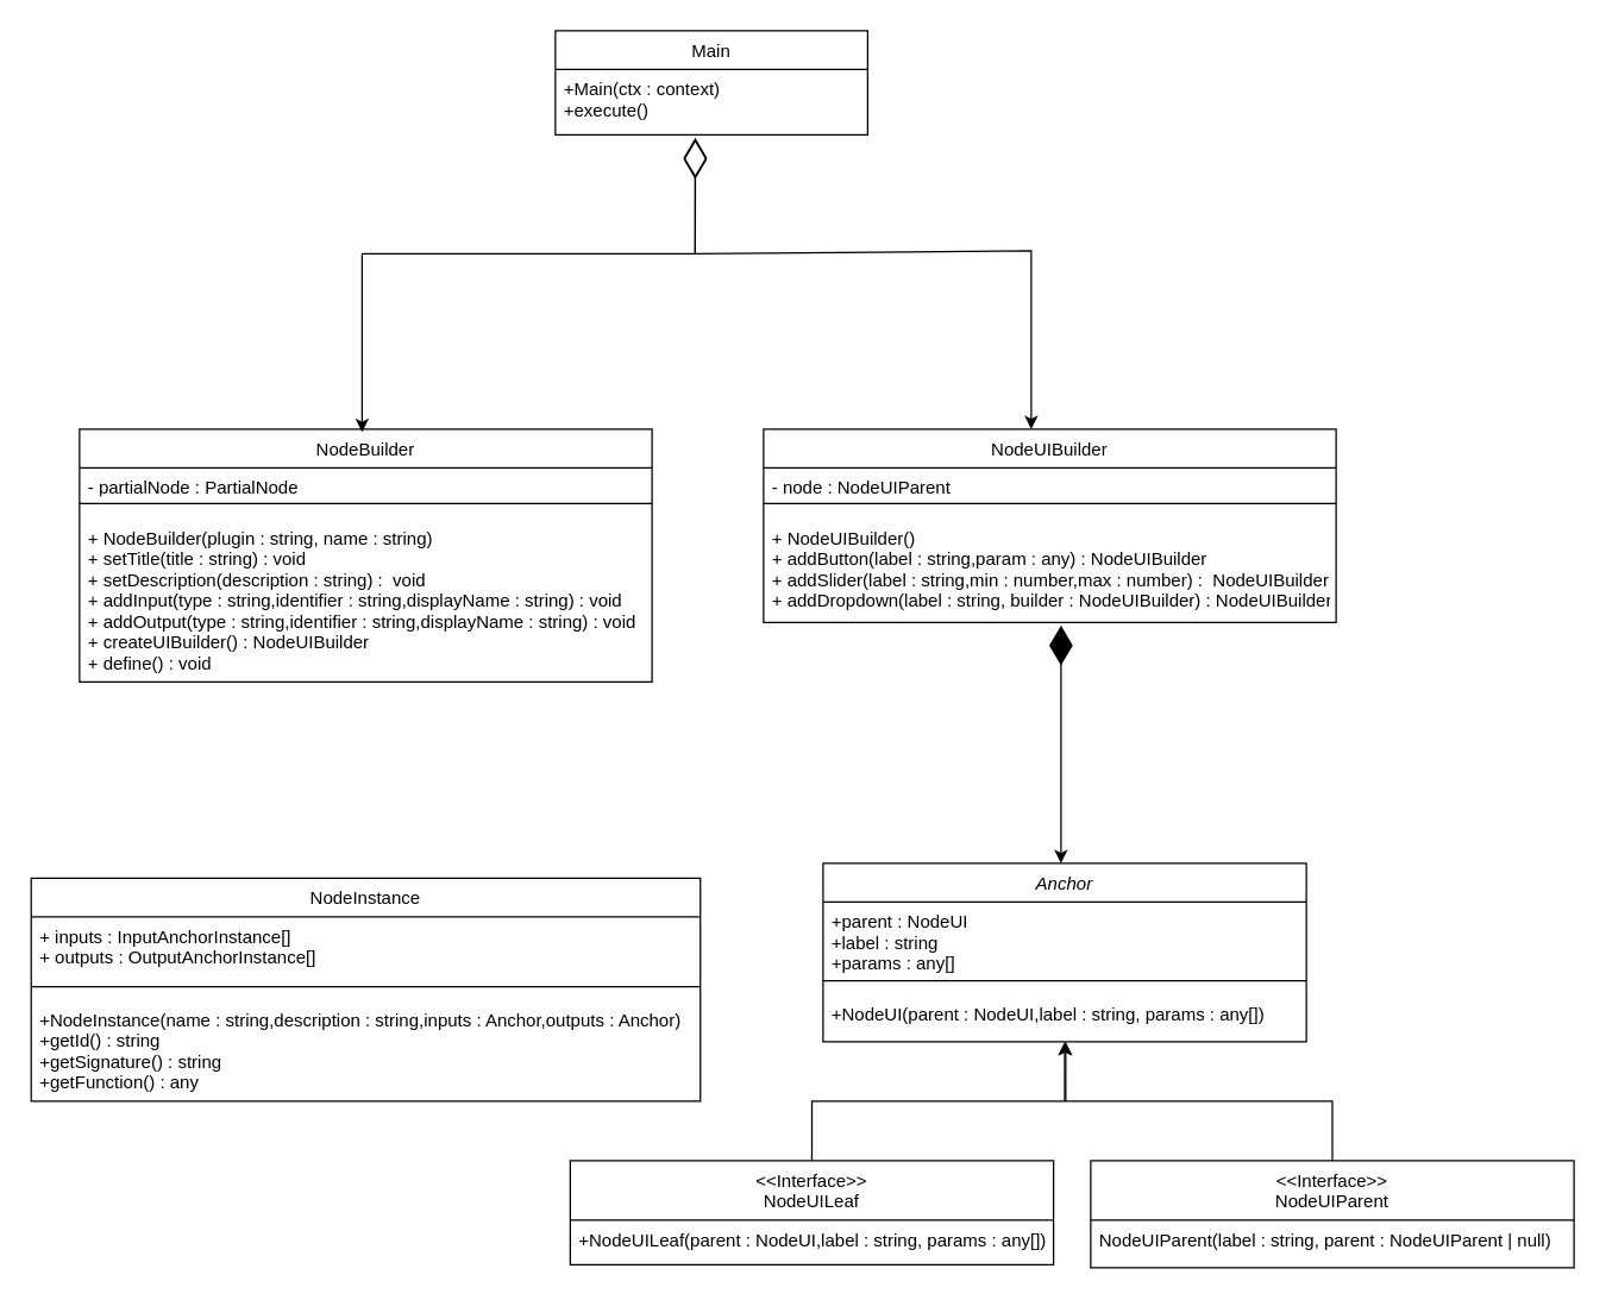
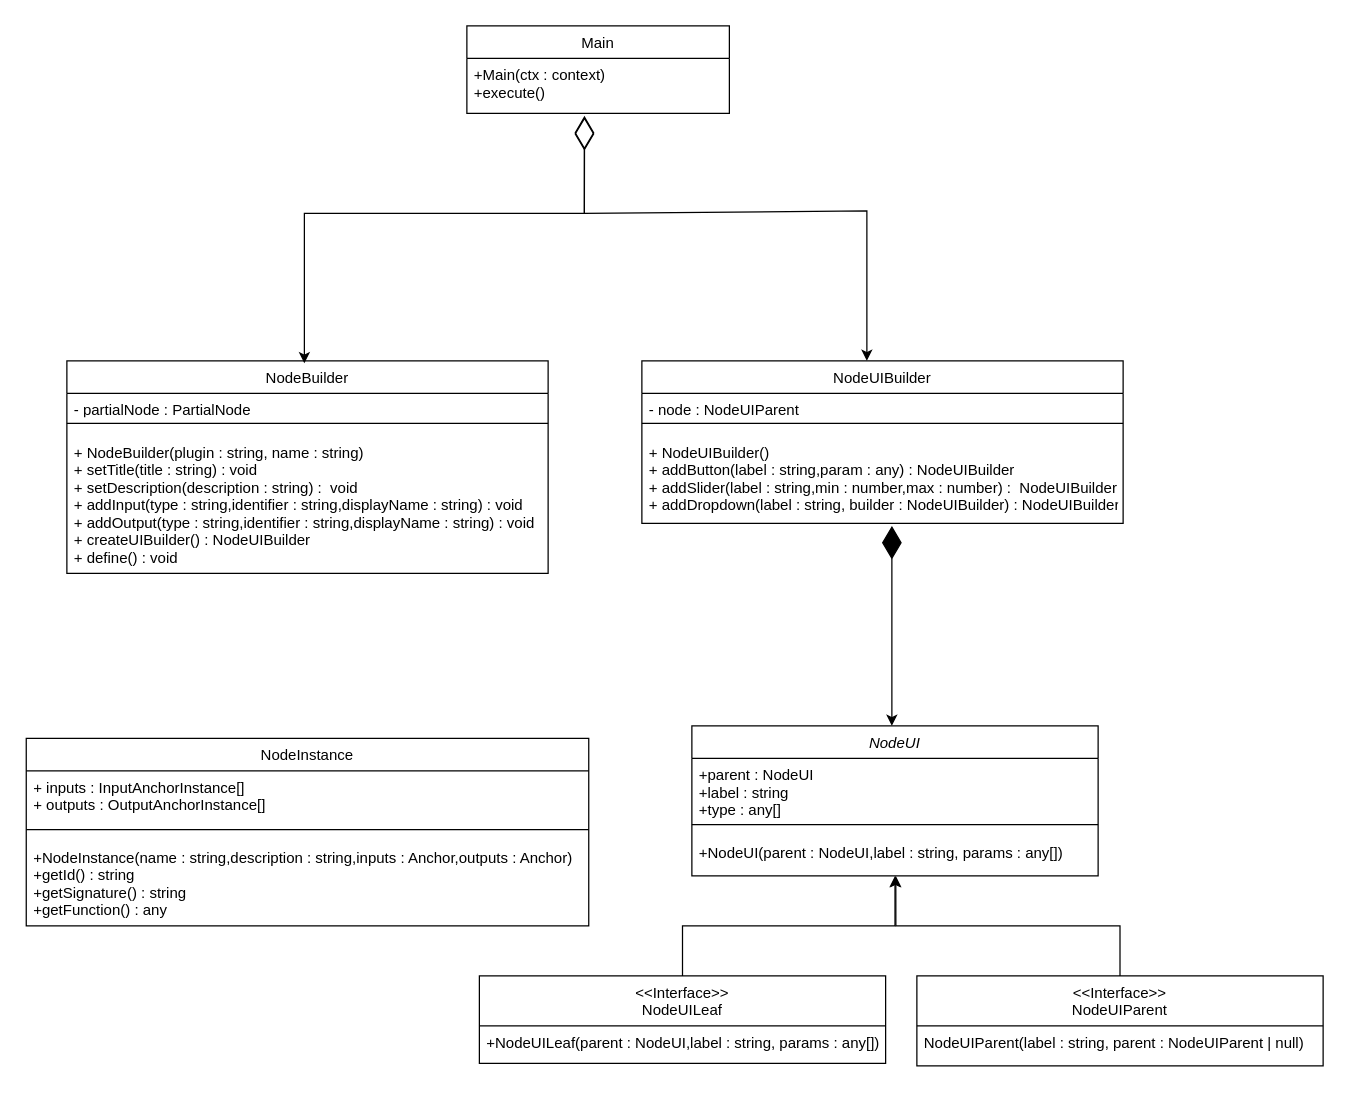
  <mxCell id="0" />
  <mxCell id="1" parent="0" />
  <mxCell id="2" value="NodeBuilder&#10;" style="swimlane;fontStyle=0;align=center;verticalAlign=top;childLayout=stackLayout;horizontal=1;startSize=26;horizontalStack=0;resizeParent=1;resizeLast=0;collapsible=1;marginBottom=0;rounded=0;shadow=0;strokeWidth=1;" parent="1" vertex="1"><mxGeometry x="53" y="288" width="385" height="170" as="geometry"><mxRectangle x="550" y="140" width="160" height="26" as="alternateBounds" /></mxGeometry></mxCell>
  <mxCell id="3" value="- partialNode : PartialNode&#10;" style="text;align=left;verticalAlign=top;spacingLeft=4;spacingRight=4;overflow=hidden;rotatable=0;points=[[0,0.5],[1,0.5]];portConstraint=eastwest;" parent="2" vertex="1"><mxGeometry y="26" width="385" height="14" as="geometry" /></mxCell>
  <mxCell id="4" value="" style="line;html=1;strokeWidth=1;align=left;verticalAlign=middle;spacingTop=-1;spacingLeft=3;spacingRight=3;rotatable=0;labelPosition=right;points=[];portConstraint=eastwest;" parent="2" vertex="1"><mxGeometry y="40" width="385" height="20" as="geometry" /></mxCell>
  <mxCell id="5" value="+ NodeBuilder(plugin : string, name : string) &#10;+ setTitle(title : string) : void&#10;+ setDescription(description : string) :  void&#10;+ addInput(type : string,identifier : string,displayName : string) : void&#10;+ addOutput(type : string,identifier : string,displayName : string) : void&#10;+ createUIBuilder() : NodeUIBuilder&#10;+ define() : void&#10;&#10;&#10;" style="text;align=left;verticalAlign=top;spacingLeft=4;spacingRight=4;overflow=hidden;rotatable=0;points=[[0,0.5],[1,0.5]];portConstraint=eastwest;" parent="2" vertex="1"><mxGeometry y="60" width="385" height="110" as="geometry" /></mxCell>
  <mxCell id="6" value="NodeUIBuilder" style="swimlane;fontStyle=0;align=center;verticalAlign=top;childLayout=stackLayout;horizontal=1;startSize=26;horizontalStack=0;resizeParent=1;resizeLast=0;collapsible=1;marginBottom=0;rounded=0;shadow=0;strokeWidth=1;" parent="1" vertex="1"><mxGeometry x="513" y="288" width="385" height="130" as="geometry"><mxRectangle x="550" y="140" width="160" height="26" as="alternateBounds" /></mxGeometry></mxCell>
  <mxCell id="7" value="- node : NodeUIParent" style="text;align=left;verticalAlign=top;spacingLeft=4;spacingRight=4;overflow=hidden;rotatable=0;points=[[0,0.5],[1,0.5]];portConstraint=eastwest;" parent="6" vertex="1"><mxGeometry y="26" width="385" height="14" as="geometry" /></mxCell>
  <mxCell id="8" value="" style="line;html=1;strokeWidth=1;align=left;verticalAlign=middle;spacingTop=-1;spacingLeft=3;spacingRight=3;rotatable=0;labelPosition=right;points=[];portConstraint=eastwest;" parent="6" vertex="1"><mxGeometry y="40" width="385" height="20" as="geometry" /></mxCell>
  <mxCell id="9" value="+ NodeUIBuilder() &#10;+ addButton(label : string,param : any) : NodeUIBuilder&#10;+ addSlider(label : string,min : number,max : number) :  NodeUIBuilder&#10;+ addDropdown(label : string, builder : NodeUIBuilder) : NodeUIBuilder&#10;&#10;&#10;" style="text;align=left;verticalAlign=top;spacingLeft=4;spacingRight=4;overflow=hidden;rotatable=0;points=[[0,0.5],[1,0.5]];portConstraint=eastwest;" parent="6" vertex="1"><mxGeometry y="60" width="385" height="70" as="geometry" /></mxCell>
  <mxCell id="10" value="Main" style="swimlane;fontStyle=0;align=center;verticalAlign=top;childLayout=stackLayout;horizontal=1;startSize=26;horizontalStack=0;resizeParent=1;resizeLast=0;collapsible=1;marginBottom=0;rounded=0;shadow=0;strokeWidth=1;" parent="1" vertex="1"><mxGeometry x="373" y="20" width="210" height="70" as="geometry"><mxRectangle x="550" y="140" width="160" height="26" as="alternateBounds" /></mxGeometry></mxCell>
  <mxCell id="11" value="+Main(ctx : context)&#10;+execute()&#10;" style="text;align=left;verticalAlign=top;spacingLeft=4;spacingRight=4;overflow=hidden;rotatable=0;points=[[0,0.5],[1,0.5]];portConstraint=eastwest;" parent="10" vertex="1"><mxGeometry y="26" width="210" height="44" as="geometry" /></mxCell>
  <mxCell id="12" value="" style="endArrow=diamondThin;endFill=0;endSize=24;html=1;rounded=0;entryX=0.448;entryY=1.068;entryDx=0;entryDy=0;entryPerimeter=0;startArrow=classic;startFill=1;" parent="1" target="11" edge="1"><mxGeometry width="160" relative="1" as="geometry"><mxPoint x="243" y="290" as="sourcePoint" /><mxPoint x="333" y="165.5" as="targetPoint" /><Array as="points"><mxPoint x="243" y="170" /><mxPoint x="467" y="170" /></Array></mxGeometry></mxCell>
  <mxCell id="13" value="" style="endArrow=diamondThin;endFill=0;endSize=24;html=1;rounded=0;entryX=0.448;entryY=1.045;entryDx=0;entryDy=0;entryPerimeter=0;startArrow=classic;startFill=1;" parent="1" target="11" edge="1"><mxGeometry width="160" relative="1" as="geometry"><mxPoint x="693" y="288" as="sourcePoint" /><mxPoint x="877" y="91" as="targetPoint" /><Array as="points"><mxPoint x="693" y="168" /><mxPoint x="467" y="170" /></Array></mxGeometry></mxCell>
  <mxCell id="14" value="NodeInstance&#10;" style="swimlane;fontStyle=0;align=center;verticalAlign=top;childLayout=stackLayout;horizontal=1;startSize=26;horizontalStack=0;resizeParent=1;resizeLast=0;collapsible=1;marginBottom=0;rounded=0;shadow=0;strokeWidth=1;" parent="1" vertex="1"><mxGeometry x="20.5" y="590" width="450" height="150" as="geometry"><mxRectangle x="550" y="140" width="160" height="26" as="alternateBounds" /></mxGeometry></mxCell>
  <mxCell id="15" value="+ inputs : InputAnchorInstance[]&#10;+ outputs : OutputAnchorInstance[]&#10;" style="text;align=left;verticalAlign=top;spacingLeft=4;spacingRight=4;overflow=hidden;rotatable=0;points=[[0,0.5],[1,0.5]];portConstraint=eastwest;rounded=0;shadow=0;html=0;" parent="14" vertex="1"><mxGeometry y="26" width="450" height="38" as="geometry" /></mxCell>
  <mxCell id="16" value="" style="line;html=1;strokeWidth=1;align=left;verticalAlign=middle;spacingTop=-1;spacingLeft=3;spacingRight=3;rotatable=0;labelPosition=right;points=[];portConstraint=eastwest;" parent="14" vertex="1"><mxGeometry y="64" width="450" height="18" as="geometry" /></mxCell>
  <mxCell id="17" value="+NodeInstance(name : string,description : string,inputs : Anchor,outputs : Anchor)&#10;+getId() : string&#10;+getSignature() : string&#10;+getFunction() : any&#10;" style="text;align=left;verticalAlign=top;spacingLeft=4;spacingRight=4;overflow=hidden;rotatable=0;points=[[0,0.5],[1,0.5]];portConstraint=eastwest;" parent="14" vertex="1"><mxGeometry y="82" width="450" height="68" as="geometry" /></mxCell>
- <mxCell id="18" value="Anchor&#10;" style="swimlane;fontStyle=2;align=center;verticalAlign=top;childLayout=stackLayout;horizontal=1;startSize=26;horizontalStack=0;resizeParent=1;resizeLast=0;collapsible=1;marginBottom=0;rounded=0;shadow=0;strokeWidth=1;" parent="1" vertex="1"><mxGeometry x="553" y="580" width="325" height="120" as="geometry"><mxRectangle x="550" y="140" width="160" height="26" as="alternateBounds" /></mxGeometry></mxCell>
- <mxCell id="19" value="+parent : NodeUI&#10;+label : string&#10;+params : any[]&#10;" style="text;align=left;verticalAlign=top;spacingLeft=4;spacingRight=4;overflow=hidden;rotatable=0;points=[[0,0.5],[1,0.5]];portConstraint=eastwest;rounded=0;shadow=0;html=0;" parent="18" vertex="1"><mxGeometry y="26" width="325" height="44" as="geometry" /></mxCell>
+ <mxCell id="18" value="NodeUI&#10;" style="swimlane;fontStyle=2;align=center;verticalAlign=top;childLayout=stackLayout;horizontal=1;startSize=26;horizontalStack=0;resizeParent=1;resizeLast=0;collapsible=1;marginBottom=0;rounded=0;shadow=0;strokeWidth=1;" parent="1" vertex="1"><mxGeometry x="553" y="580" width="325" height="120" as="geometry"><mxRectangle x="550" y="140" width="160" height="26" as="alternateBounds" /></mxGeometry></mxCell>
+ <mxCell id="19" value="+parent : NodeUI&#10;+label : string&#10;+type : any[]&#10;" style="text;align=left;verticalAlign=top;spacingLeft=4;spacingRight=4;overflow=hidden;rotatable=0;points=[[0,0.5],[1,0.5]];portConstraint=eastwest;rounded=0;shadow=0;html=0;" parent="18" vertex="1"><mxGeometry y="26" width="325" height="44" as="geometry" /></mxCell>
  <mxCell id="20" value="" style="line;html=1;strokeWidth=1;align=left;verticalAlign=middle;spacingTop=-1;spacingLeft=3;spacingRight=3;rotatable=0;labelPosition=right;points=[];portConstraint=eastwest;" parent="18" vertex="1"><mxGeometry y="70" width="325" height="18" as="geometry" /></mxCell>
  <mxCell id="21" value="+NodeUI(parent : NodeUI,label : string, params : any[])&#10;" style="text;align=left;verticalAlign=top;spacingLeft=4;spacingRight=4;overflow=hidden;rotatable=0;points=[[0,0.5],[1,0.5]];portConstraint=eastwest;" parent="18" vertex="1"><mxGeometry y="88" width="325" height="32" as="geometry" /></mxCell>
  <mxCell id="22" value="" style="endArrow=diamondThin;endFill=1;endSize=24;html=1;rounded=0;startArrow=classic;startFill=1;" parent="1" edge="1"><mxGeometry width="160" relative="1" as="geometry"><mxPoint x="713" y="580" as="sourcePoint" /><mxPoint x="713" y="420" as="targetPoint" /><Array as="points"><mxPoint x="713" y="500" /><mxPoint x="713" y="460" /></Array></mxGeometry></mxCell>
  <mxCell id="23" style="edgeStyle=orthogonalEdgeStyle;rounded=0;orthogonalLoop=1;jettySize=auto;html=1;entryX=0.5;entryY=1;entryDx=0;entryDy=0;" parent="1" source="24" target="18" edge="1"><mxGeometry relative="1" as="geometry" /></mxCell>
  <mxCell id="24" value="&lt;&lt;Interface&gt;&gt;&#10;NodeUILeaf&#10;" style="swimlane;fontStyle=0;align=center;verticalAlign=top;childLayout=stackLayout;horizontal=1;startSize=40;horizontalStack=0;resizeParent=1;resizeLast=0;collapsible=1;marginBottom=0;rounded=0;shadow=0;strokeWidth=1;" parent="1" vertex="1"><mxGeometry x="383" y="780" width="325" height="70" as="geometry"><mxRectangle x="550" y="140" width="160" height="26" as="alternateBounds" /></mxGeometry></mxCell>
  <mxCell id="25" value="+NodeUILeaf(parent : NodeUI,label : string, params : any[])&#10;" style="text;align=left;verticalAlign=top;spacingLeft=4;spacingRight=4;overflow=hidden;rotatable=0;points=[[0,0.5],[1,0.5]];portConstraint=eastwest;" parent="24" vertex="1"><mxGeometry y="40" width="325" height="20" as="geometry" /></mxCell>
  <mxCell id="26" style="edgeStyle=orthogonalEdgeStyle;rounded=0;orthogonalLoop=1;jettySize=auto;html=1;entryX=0.502;entryY=1;entryDx=0;entryDy=0;entryPerimeter=0;" parent="1" source="27" target="21" edge="1"><mxGeometry relative="1" as="geometry" /></mxCell>
  <mxCell id="27" value="&lt;&lt;Interface&gt;&gt;&#10;NodeUIParent&#10;" style="swimlane;fontStyle=0;align=center;verticalAlign=top;childLayout=stackLayout;horizontal=1;startSize=40;horizontalStack=0;resizeParent=1;resizeLast=0;collapsible=1;marginBottom=0;rounded=0;shadow=0;strokeWidth=1;" parent="1" vertex="1"><mxGeometry x="733" y="780" width="325" height="72" as="geometry"><mxRectangle x="550" y="140" width="160" height="26" as="alternateBounds" /></mxGeometry></mxCell>
  <mxCell id="28" value="NodeUIParent(label : string, parent : NodeUIParent | null)" style="text;align=left;verticalAlign=top;spacingLeft=4;spacingRight=4;overflow=hidden;rotatable=0;points=[[0,0.5],[1,0.5]];portConstraint=eastwest;" parent="27" vertex="1"><mxGeometry y="40" width="325" height="32" as="geometry" /></mxCell>
